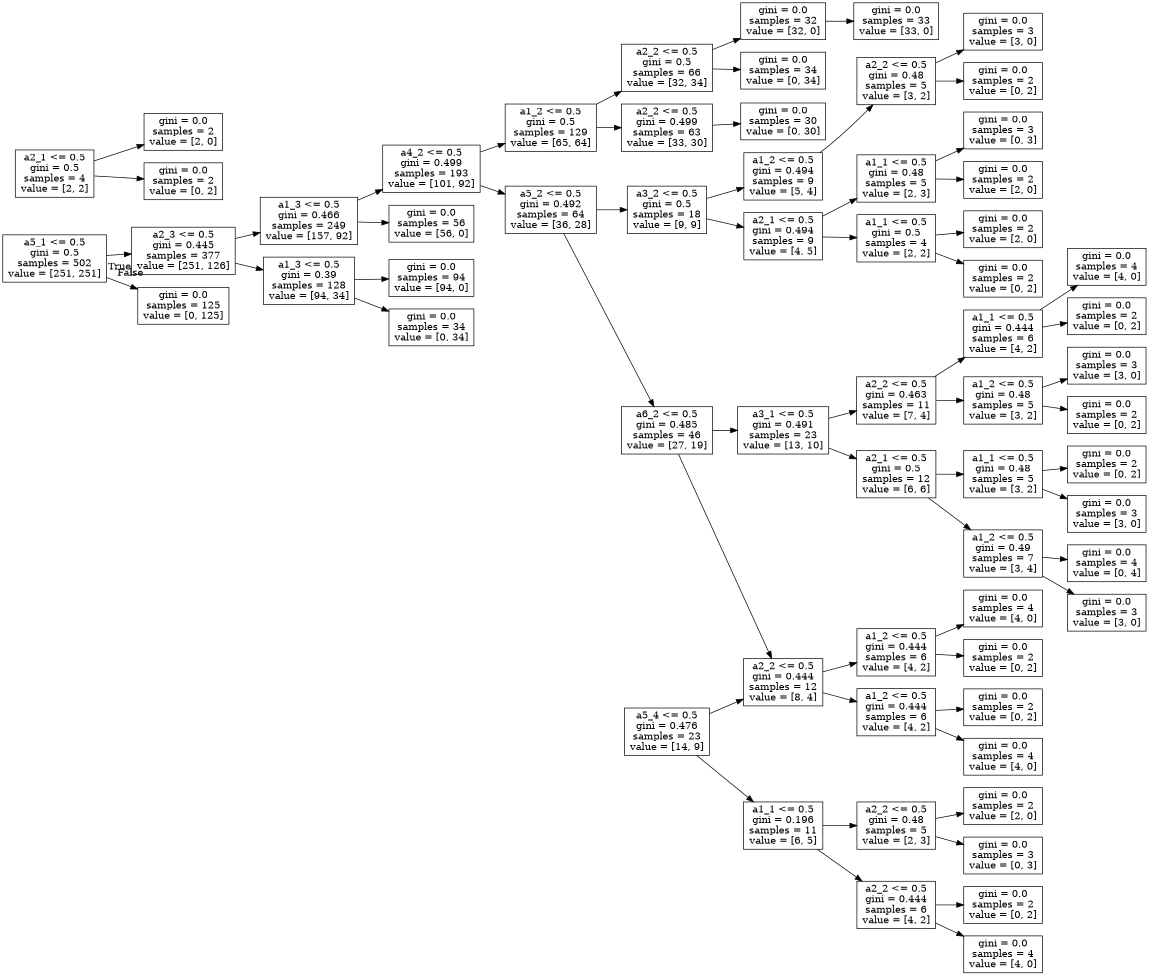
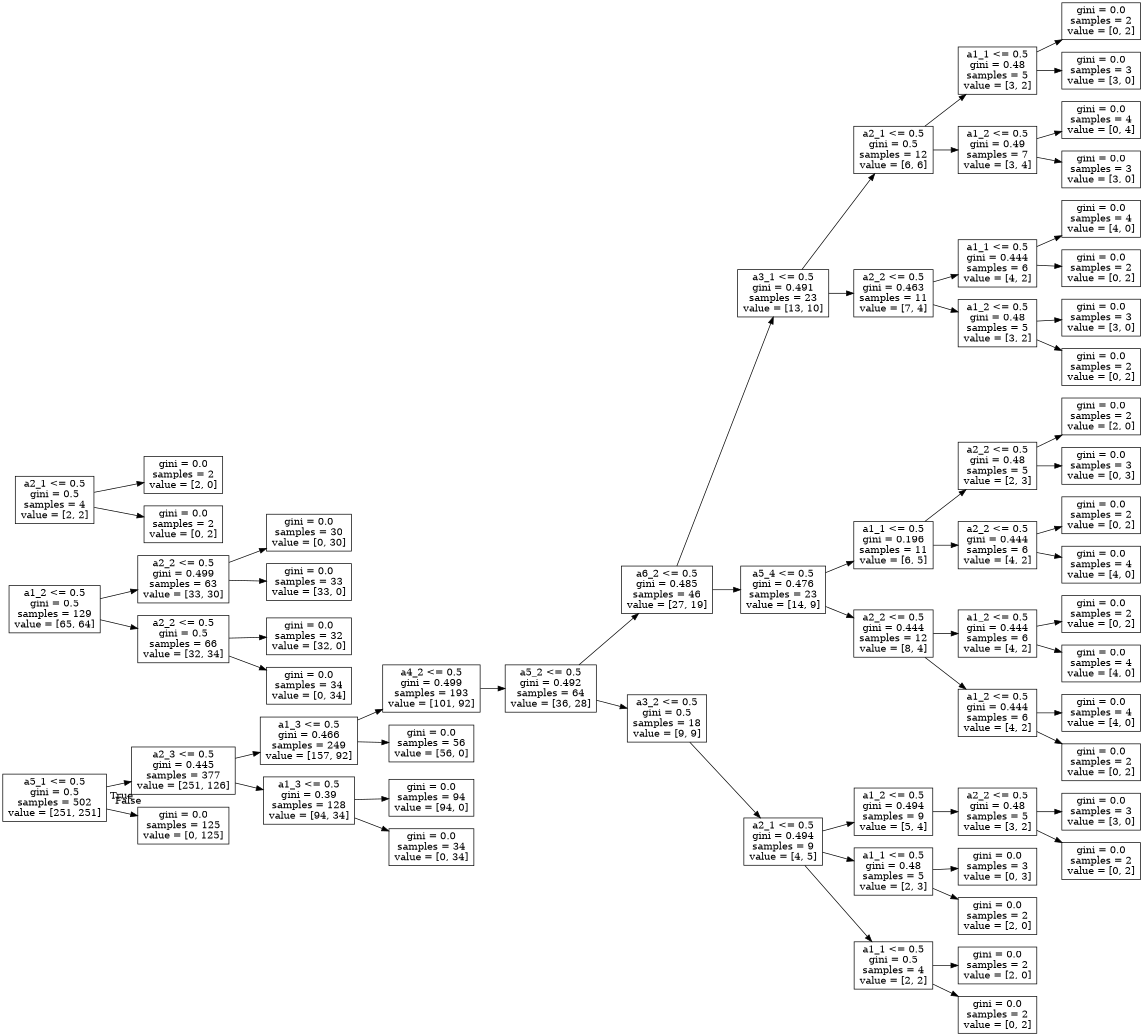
  digraph {
    rankdir=LR
    node [shape=box]
    n1 [label="a5_1 <= 0.5\ngini = 0.5\nsamples = 502\nvalue = [251, 251]"]
    n2 [label="a2_3 <= 0.5\ngini = 0.445\nsamples = 377\nvalue = [251, 126]"]
    n3 [label="gini = 0.0\nsamples = 125\nvalue = [0, 125]"]
    n4 [label="a1_3 <= 0.5\ngini = 0.466\nsamples = 249\nvalue = [157, 92]"]
    n5 [label="a1_3 <= 0.5\ngini = 0.39\nsamples = 128\nvalue = [94, 34]"]
    n6 [label="a4_2 <= 0.5\ngini = 0.499\nsamples = 193\nvalue = [101, 92]"]
    n7 [label="gini = 0.0\nsamples = 56\nvalue = [56, 0]"]
    n8 [label="gini = 0.0\nsamples = 94\nvalue = [94, 0]"]
    n9 [label="gini = 0.0\nsamples = 34\nvalue = [0, 34]"]
    n10 [label="a1_2 <= 0.5\ngini = 0.5\nsamples = 129\nvalue = [65, 64]"]
    n11 [label="a5_2 <= 0.5\ngini = 0.492\nsamples = 64\nvalue = [36, 28]"]
    n12 [label="a2_2 <= 0.5\ngini = 0.499\nsamples = 63\nvalue = [33, 30]"]
    n13 [label="a2_2 <= 0.5\ngini = 0.5\nsamples = 66\nvalue = [32, 34]"]
    n14 [label="a6_2 <= 0.5\ngini = 0.485\nsamples = 46\nvalue = [27, 19]"]
    n15 [label="a3_2 <= 0.5\ngini = 0.5\nsamples = 18\nvalue = [9, 9]"]
    n16 [label="gini = 0.0\nsamples = 30\nvalue = [0, 30]"]
    n17 [label="gini = 0.0\nsamples = 33\nvalue = [33, 0]"]
    n18 [label="gini = 0.0\nsamples = 32\nvalue = [32, 0]"]
    n19 [label="gini = 0.0\nsamples = 34\nvalue = [0, 34]"]
    n20 [label="a3_1 <= 0.5\ngini = 0.491\nsamples = 23\nvalue = [13, 10]"]
    n21 [label="a5_4 <= 0.5\ngini = 0.476\nsamples = 23\nvalue = [14, 9]"]
    n22 [label="a1_2 <= 0.5\ngini = 0.494\nsamples = 9\nvalue = [5, 4]"]
    n23 [label="a2_1 <= 0.5\ngini = 0.494\nsamples = 9\nvalue = [4, 5]"]
    n24 [label="a2_1 <= 0.5\ngini = 0.5\nsamples = 12\nvalue = [6, 6]"]
    n25 [label="a2_2 <= 0.5\ngini = 0.463\nsamples = 11\nvalue = [7, 4]"]
    n26 [label="a1_1 <= 0.5\ngini = 0.196\nsamples = 11\nvalue = [6, 5]"]
    n27 [label="a2_2 <= 0.5\ngini = 0.444\nsamples = 12\nvalue = [8, 4]"]
    n28 [label="a1_1 <= 0.5\ngini = 0.48\nsamples = 5\nvalue = [3, 2]"]
    n29 [label="a1_2 <= 0.5\ngini = 0.49\nsamples = 7\nvalue = [3, 4]"]
    n30 [label="a1_1 <= 0.5\ngini = 0.444\nsamples = 6\nvalue = [4, 2]"]
    n31 [label="a1_2 <= 0.5\ngini = 0.48\nsamples = 5\nvalue = [3, 2]"]
    n32 [label="gini = 0.0\nsamples = 2\nvalue = [0, 2]"]
    n33 [label="gini = 0.0\nsamples = 3\nvalue = [3, 0]"]
    n34 [label="gini = 0.0\nsamples = 4\nvalue = [0, 4]"]
    n35 [label="gini = 0.0\nsamples = 3\nvalue = [3, 0]"]
    n36 [label="gini = 0.0\nsamples = 4\nvalue = [4, 0]"]
    n37 [label="gini = 0.0\nsamples = 2\nvalue = [0, 2]"]
    n38 [label="gini = 0.0\nsamples = 3\nvalue = [3, 0]"]
    n39 [label="gini = 0.0\nsamples = 2\nvalue = [0, 2]"]
    n40 [label="a2_2 <= 0.5\ngini = 0.48\nsamples = 5\nvalue = [2, 3]"]
    n41 [label="a2_2 <= 0.5\ngini = 0.444\nsamples = 6\nvalue = [4, 2]"]
    n42 [label="a1_2 <= 0.5\ngini = 0.444\nsamples = 6\nvalue = [4, 2]"]
    n43 [label="a1_2 <= 0.5\ngini = 0.444\nsamples = 6\nvalue = [4, 2]"]
    n44 [label="gini = 0.0\nsamples = 2\nvalue = [2, 0]"]
    n45 [label="gini = 0.0\nsamples = 3\nvalue = [0, 3]"]
    n46 [label="gini = 0.0\nsamples = 2\nvalue = [0, 2]"]
    n47 [label="gini = 0.0\nsamples = 4\nvalue = [4, 0]"]
    n48 [label="gini = 0.0\nsamples = 2\nvalue = [0, 2]"]
    n49 [label="gini = 0.0\nsamples = 4\nvalue = [4, 0]"]
    n50 [label="gini = 0.0\nsamples = 4\nvalue = [4, 0]"]
    n51 [label="gini = 0.0\nsamples = 2\nvalue = [0, 2]"]
    n52 [label="a2_2 <= 0.5\ngini = 0.48\nsamples = 5\nvalue = [3, 2]"]
    n53 [label="a1_1 <= 0.5\ngini = 0.48\nsamples = 5\nvalue = [2, 3]"]
    n54 [label="a1_1 <= 0.5\ngini = 0.5\nsamples = 4\nvalue = [2, 2]"]
    n55 [label="a2_1 <= 0.5\ngini = 0.5\nsamples = 4\nvalue = [2, 2]"]
    n56 [label="gini = 0.0\nsamples = 2\nvalue = [2, 0]"]
    n57 [label="gini = 0.0\nsamples = 2\nvalue = [0, 2]"]
    n58 [label="gini = 0.0\nsamples = 3\nvalue = [3, 0]"]
    n59 [label="gini = 0.0\nsamples = 2\nvalue = [0, 2]"]
    n60 [label="gini = 0.0\nsamples = 3\nvalue = [0, 3]"]
    n61 [label="gini = 0.0\nsamples = 2\nvalue = [2, 0]"]
    n62 [label="gini = 0.0\nsamples = 2\nvalue = [2, 0]"]
    n63 [label="gini = 0.0\nsamples = 2\nvalue = [0, 2]"]
    n1 -> n2 [headlabel=True labelangle=45 labeldistance=2.5]
    n1 -> n3 [headlabel=False labelangle=-45 labeldistance=2.5]
    n2 -> n4
    n2 -> n5
    n4 -> n6
    n4 -> n7
    n5 -> n8
    n5 -> n9
-   n6 -> n10
    n6 -> n11
    n10 -> n12
    n10 -> n13
    n11 -> n14
    n11 -> n15
    n12 -> n16
-   n18 -> n17
+   n12 -> n17
    n13 -> n18
    n13 -> n19
    n14 -> n20
-   n14 -> n27
-   n15 -> n22
+   n14 -> n21
+   n23 -> n22
    n15 -> n23
    n20 -> n24
    n20 -> n25
    n21 -> n26
    n21 -> n27
    n22 -> n52
    n23 -> n53
    n23 -> n54
    n24 -> n28
    n24 -> n29
    n25 -> n30
    n25 -> n31
    n26 -> n40
    n26 -> n41
    n27 -> n42
    n27 -> n43
    n28 -> n32
    n28 -> n33
    n29 -> n34
    n29 -> n35
    n30 -> n36
    n30 -> n37
    n31 -> n38
    n31 -> n39
    n40 -> n44
    n40 -> n45
    n41 -> n46
    n41 -> n47
    n42 -> n48
    n42 -> n49
    n43 -> n50
    n43 -> n51
    n52 -> n58
    n52 -> n59
    n53 -> n60
    n53 -> n61
    n54 -> n62
    n54 -> n63
    n55 -> n56
    n55 -> n57
  }
